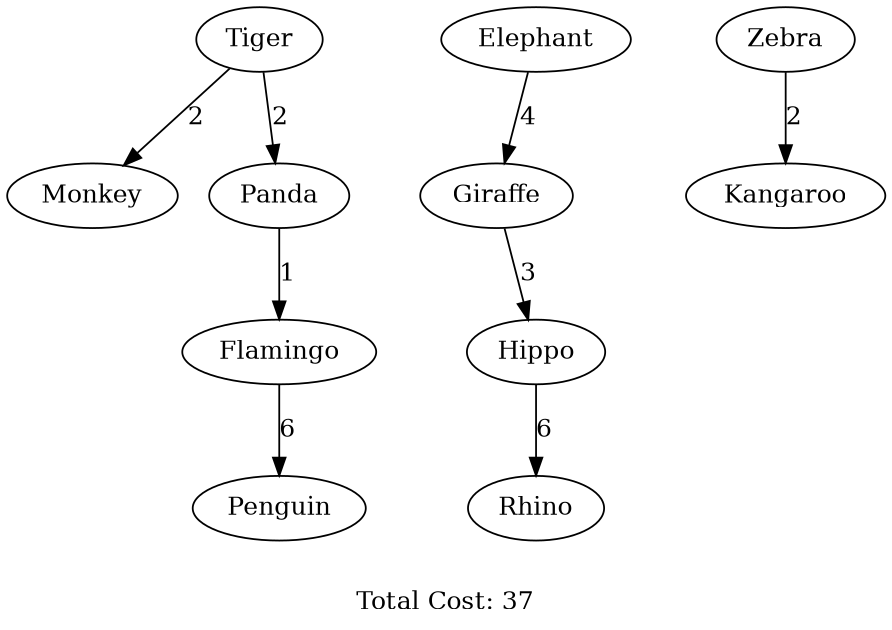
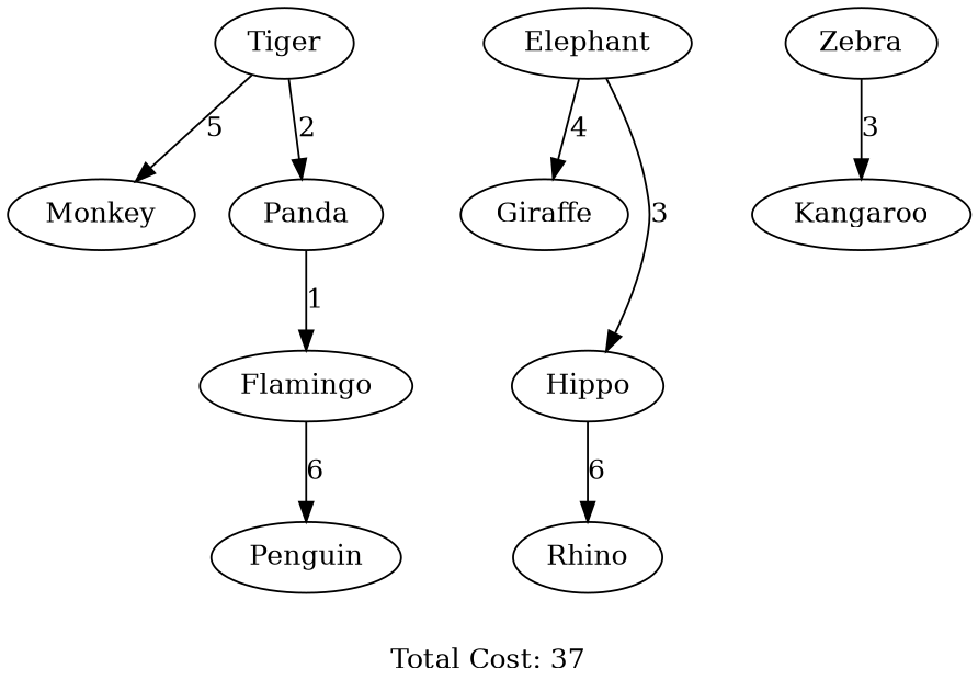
  digraph {
    label="Total Cost: 37"
    Tiger
    Monkey
    Panda
    Elephant
    Giraffe
    Hippo
    Zebra
    Kangaroo
    Flamingo
    Rhino
    Penguin
-   Tiger -> Monkey [label=2]
+   Tiger -> Monkey [label=5]
    Tiger -> Panda [label=2]
    Panda -> Flamingo [label=1]
    Elephant -> Giraffe [label=4]
-   Giraffe -> Hippo [label=3]
+   Elephant -> Hippo [label=3]
    Hippo -> Rhino [label=6]
-   Zebra -> Kangaroo [label=2]
+   Zebra -> Kangaroo [label=3]
    Flamingo -> Penguin [label=6]
  }
